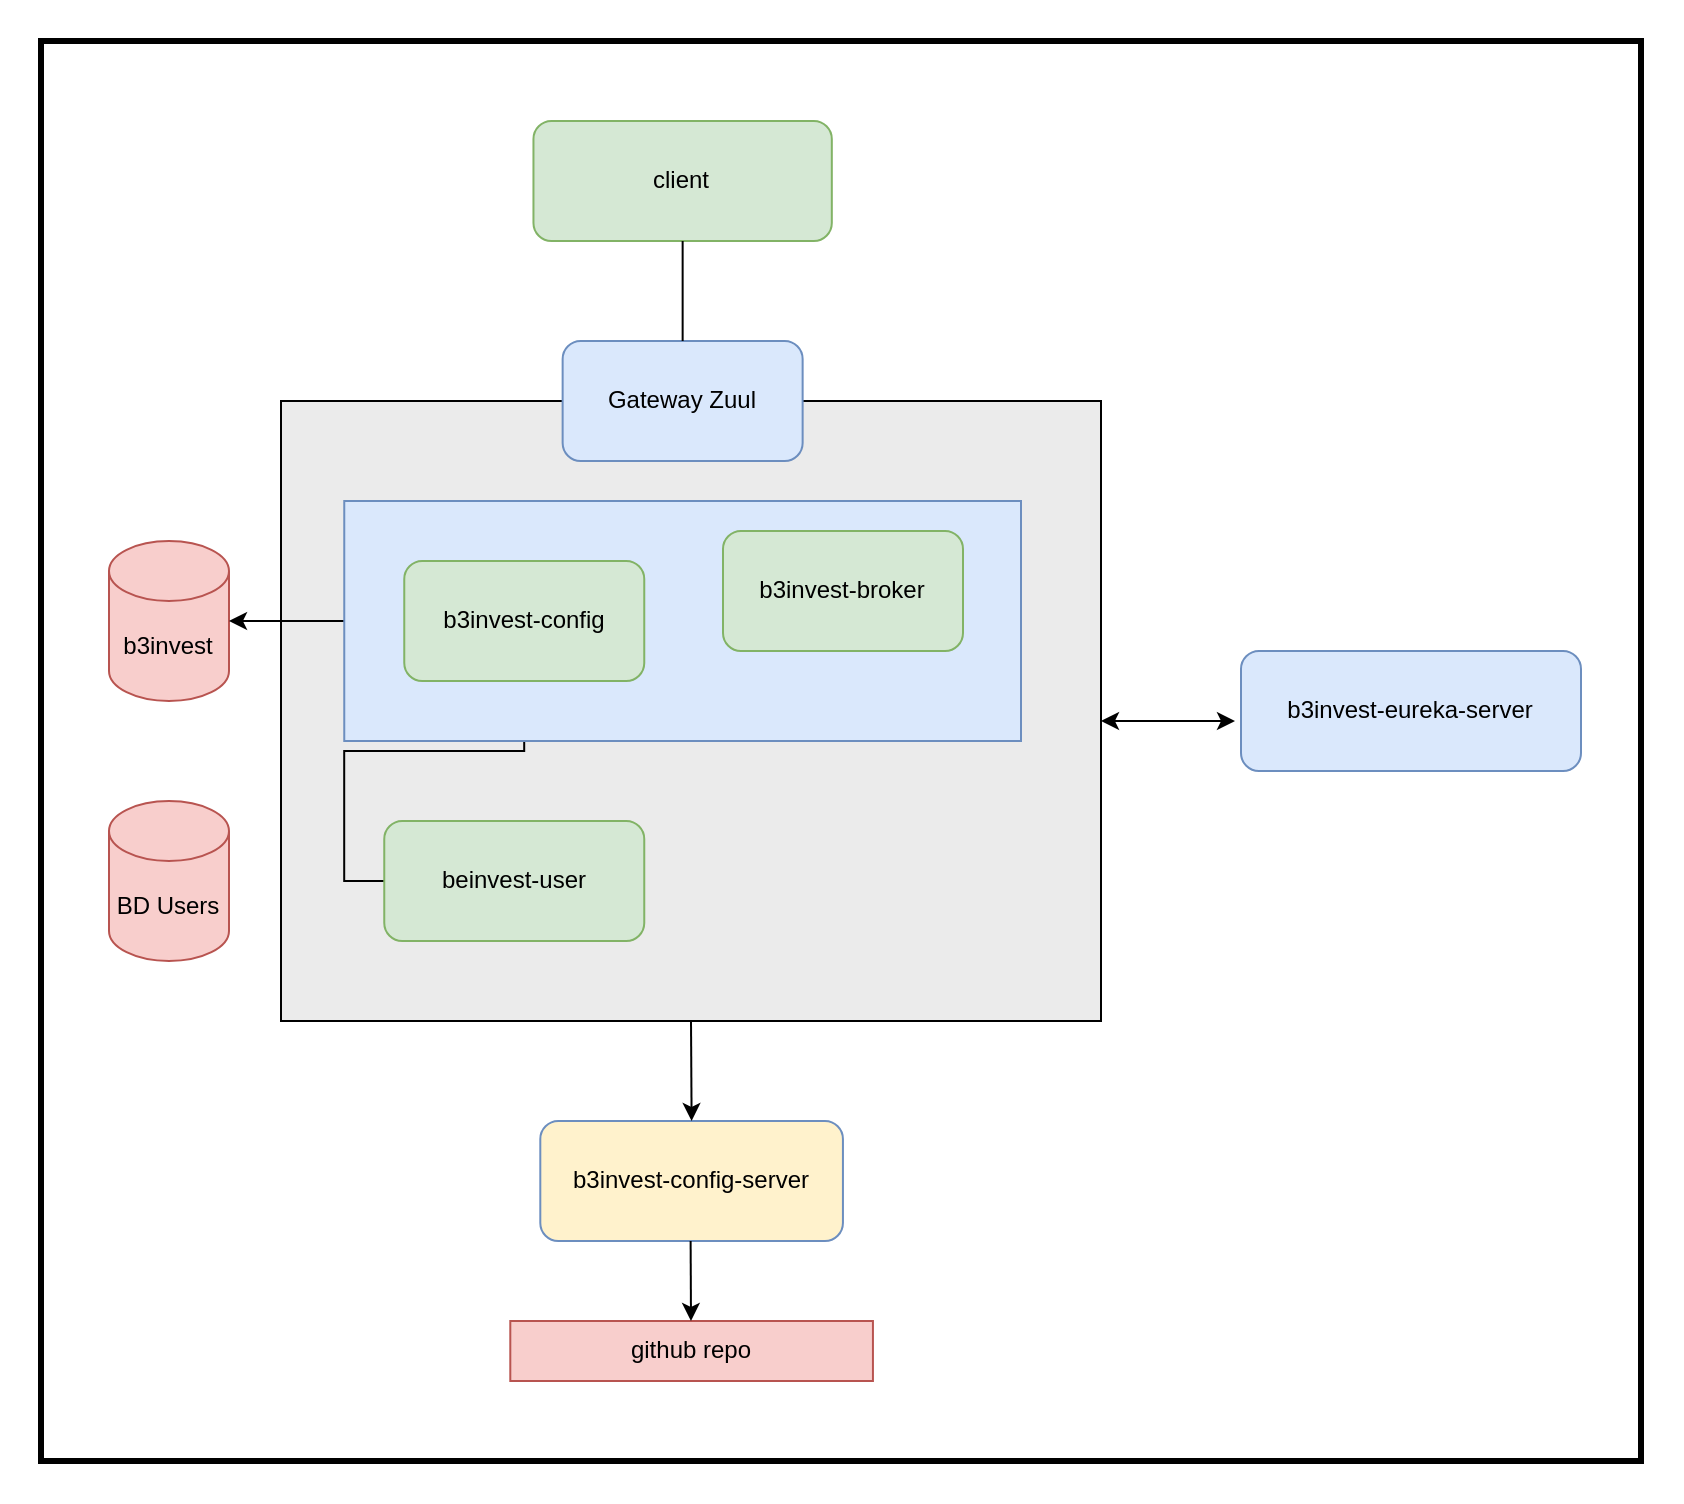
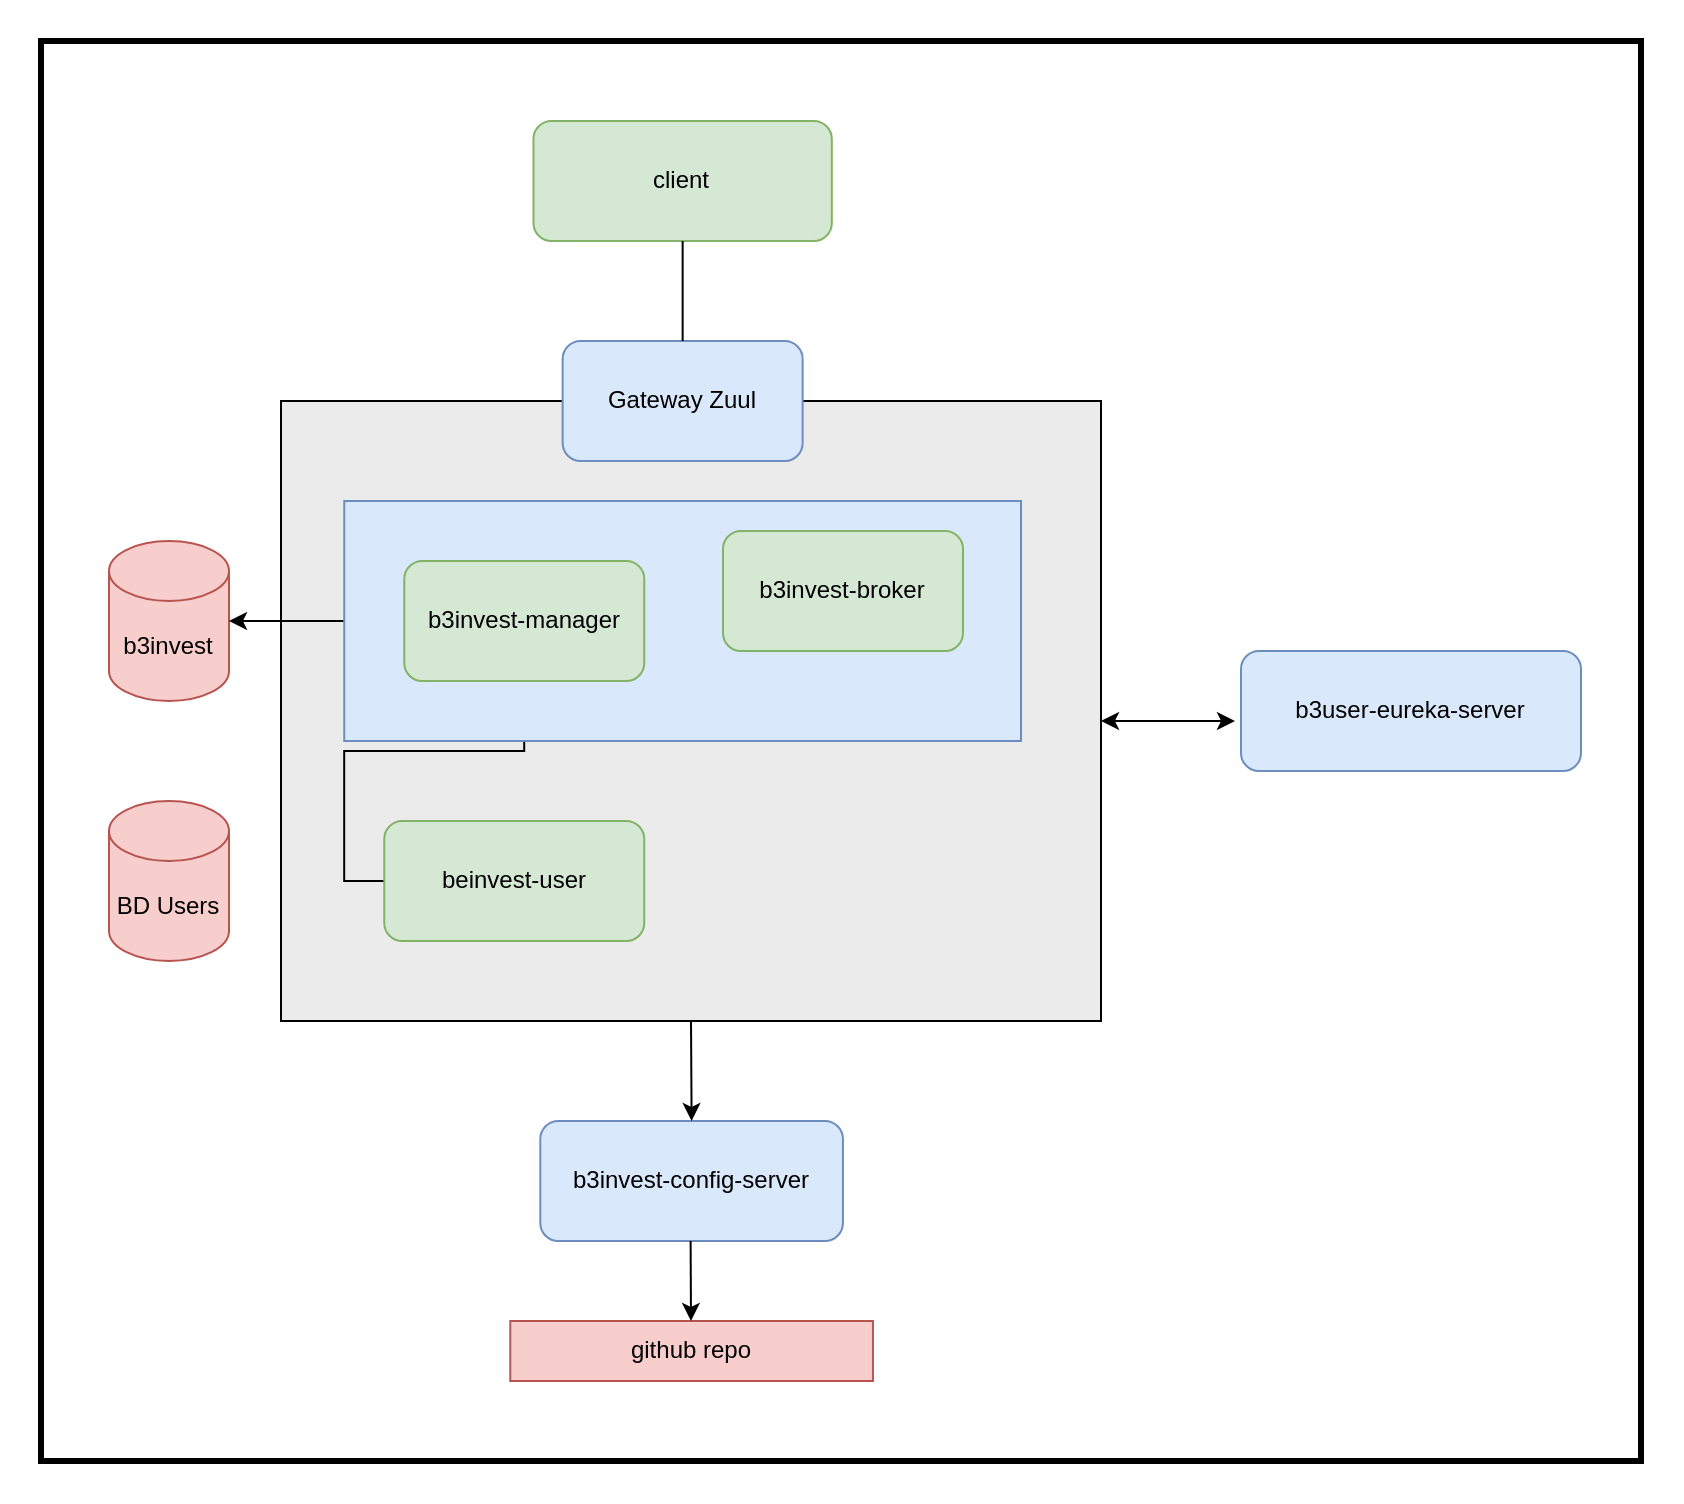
  <mxCell id="0" />
  <mxCell id="1" parent="0" />
  <mxCell id="2" value="" style="whiteSpace=wrap;html=1;strokeWidth=3;" parent="1" vertex="1"><mxGeometry x="20" y="20" width="800" height="710" as="geometry" /></mxCell>
  <mxCell id="3" value="" style="whiteSpace=wrap;html=1;fillColor=#EBEBEB;" parent="1" vertex="1"><mxGeometry x="140" y="200" width="410" height="310" as="geometry" /></mxCell>
  <mxCell id="4" value="Gateway Zuul" style="rounded=1;whiteSpace=wrap;html=1;fillColor=#dae8fc;strokeColor=#6c8ebf;" parent="1" vertex="1"><mxGeometry x="280.82" y="170" width="120" height="60" as="geometry" /></mxCell>
  <mxCell id="5" style="edgeStyle=orthogonalEdgeStyle;rounded=0;orthogonalLoop=1;jettySize=auto;html=1;exitX=0;exitY=0.5;exitDx=0;exitDy=0;" parent="1" source="6" target="14" edge="1"><mxGeometry relative="1" as="geometry" /></mxCell>
  <mxCell id="6" value="beinvest-user" style="rounded=1;whiteSpace=wrap;html=1;fillColor=#d5e8d4;strokeColor=#82b366;" parent="1" vertex="1"><mxGeometry x="191.63" y="410" width="130" height="60" as="geometry" /></mxCell>
- <mxCell id="7" value="b3invest-config-server" style="rounded=1;whiteSpace=wrap;html=1;fillColor=#fff2cc;strokeColor=#6c8ebf;" parent="1" vertex="1"><mxGeometry x="269.65" y="560" width="151.32" height="60" as="geometry" /></mxCell>
+ <mxCell id="7" value="b3invest-config-server" style="rounded=1;whiteSpace=wrap;html=1;fillColor=#dae8fc;strokeColor=#6c8ebf;" parent="1" vertex="1"><mxGeometry x="269.65" y="560" width="151.32" height="60" as="geometry" /></mxCell>
  <mxCell id="8" value="github repo" style="rounded=0;whiteSpace=wrap;html=1;fillColor=#f8cecc;strokeColor=#b85450;" parent="1" vertex="1"><mxGeometry x="254.65" y="660" width="181.32" height="30" as="geometry" /></mxCell>
- <mxCell id="9" value="b3invest-eureka-server" style="rounded=1;whiteSpace=wrap;html=1;fillColor=#dae8fc;strokeColor=#6c8ebf;" parent="1" vertex="1"><mxGeometry x="620" y="325" width="170" height="60" as="geometry" /></mxCell>
+ <mxCell id="9" value="b3user-eureka-server" style="rounded=1;whiteSpace=wrap;html=1;fillColor=#dae8fc;strokeColor=#6c8ebf;" parent="1" vertex="1"><mxGeometry x="620" y="325" width="170" height="60" as="geometry" /></mxCell>
  <mxCell id="10" value="BD Users" style="shape=cylinder3;whiteSpace=wrap;html=1;boundedLbl=1;backgroundOutline=1;size=15;fillColor=#f8cecc;strokeColor=#b85450;" parent="1" vertex="1"><mxGeometry x="54" y="400" width="60" height="80" as="geometry" /></mxCell>
  <mxCell id="11" value="b3invest" style="shape=cylinder3;whiteSpace=wrap;html=1;boundedLbl=1;backgroundOutline=1;size=15;fillColor=#f8cecc;strokeColor=#b85450;" parent="1" vertex="1"><mxGeometry x="54" y="270" width="60" height="80" as="geometry" /></mxCell>
  <mxCell id="12" style="edgeStyle=orthogonalEdgeStyle;rounded=0;orthogonalLoop=1;jettySize=auto;html=1;exitX=0;exitY=0.5;exitDx=0;exitDy=0;entryX=1;entryY=0.5;entryDx=0;entryDy=0;entryPerimeter=0;" parent="1" source="13" target="11" edge="1"><mxGeometry relative="1" as="geometry" /></mxCell>
  <mxCell id="13" value="" style="whiteSpace=wrap;html=1;fillColor=#dae8fc;strokeColor=#6c8ebf;" parent="1" vertex="1"><mxGeometry x="171.63" y="250" width="338.37" height="120" as="geometry" /></mxCell>
- <mxCell id="14" value="b3invest-config" style="rounded=1;whiteSpace=wrap;html=1;fillColor=#d5e8d4;strokeColor=#82b366;" parent="1" vertex="1"><mxGeometry x="201.63" y="280" width="120" height="60" as="geometry" /></mxCell>
+ <mxCell id="14" value="b3invest-manager" style="rounded=1;whiteSpace=wrap;html=1;fillColor=#d5e8d4;strokeColor=#82b366;" parent="1" vertex="1"><mxGeometry x="201.63" y="280" width="120" height="60" as="geometry" /></mxCell>
  <mxCell id="15" value="b3invest-broker" style="rounded=1;whiteSpace=wrap;html=1;fillColor=#d5e8d4;strokeColor=#82b366;" parent="1" vertex="1"><mxGeometry x="361" y="265" width="120" height="60" as="geometry" /></mxCell>
  <mxCell id="16" value="" style="endArrow=classic;html=1;exitX=0.5;exitY=1;exitDx=0;exitDy=0;entryX=0.5;entryY=0;entryDx=0;entryDy=0;" parent="1" source="3" target="7" edge="1"><mxGeometry width="50" height="50" relative="1" as="geometry"><mxPoint x="334" y="710" as="sourcePoint" /><mxPoint x="384" y="660" as="targetPoint" /></mxGeometry></mxCell>
  <mxCell id="17" value="" style="endArrow=classic;html=1;exitX=0.5;exitY=1;exitDx=0;exitDy=0;" parent="1" edge="1"><mxGeometry width="50" height="50" relative="1" as="geometry"><mxPoint x="344.815" y="620" as="sourcePoint" /><mxPoint x="345" y="660" as="targetPoint" /></mxGeometry></mxCell>
  <mxCell id="18" value="client" style="rounded=1;whiteSpace=wrap;html=1;fillColor=#d5e8d4;strokeColor=#82b366;" parent="1" vertex="1"><mxGeometry x="266.23" y="60" width="149.18" height="60" as="geometry" /></mxCell>
  <mxCell id="19" value="" style="endArrow=none;html=1;entryX=0.5;entryY=0;entryDx=0;entryDy=0;exitX=0.5;exitY=1;exitDx=0;exitDy=0;" parent="1" source="18" target="4" edge="1"><mxGeometry width="50" height="50" relative="1" as="geometry"><mxPoint x="365" y="119" as="sourcePoint" /><mxPoint x="450" y="190" as="targetPoint" /></mxGeometry></mxCell>
  <mxCell id="20" value="" style="endArrow=classic;startArrow=classic;html=1;" parent="1" edge="1"><mxGeometry width="50" height="50" relative="1" as="geometry"><mxPoint x="550" y="360" as="sourcePoint" /><mxPoint x="617" y="360" as="targetPoint" /></mxGeometry></mxCell>
